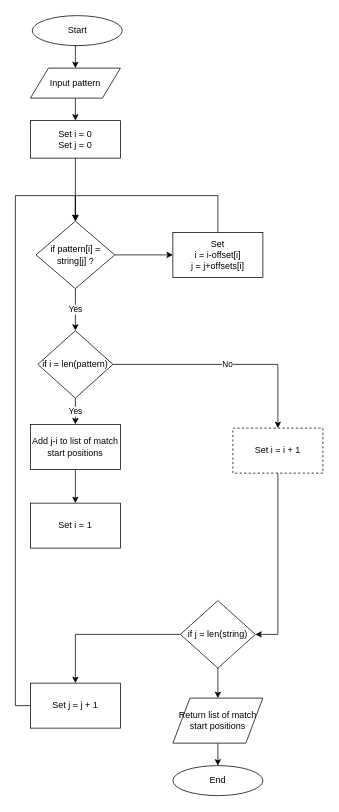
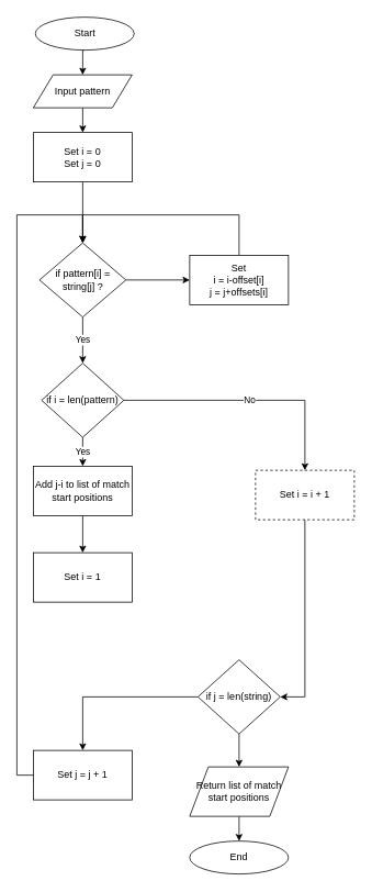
  <mxCell id="0" />
  <mxCell id="1" parent="0" />
  <mxCell id="2" style="edgeStyle=orthogonalEdgeStyle;rounded=0;orthogonalLoop=1;jettySize=auto;html=1;exitX=0.5;exitY=1;exitDx=0;exitDy=0;entryX=0.5;entryY=0;entryDx=0;entryDy=0;" edge="1" parent="1" source="3" target="6"><mxGeometry relative="1" as="geometry" /></mxCell>
  <mxCell id="3" value="&lt;div&gt;Start&lt;/div&gt;" style="ellipse;whiteSpace=wrap;html=1;" vertex="1" parent="1"><mxGeometry x="42.5" y="20" width="120" height="40" as="geometry" /></mxCell>
  <mxCell id="4" value="End" style="ellipse;whiteSpace=wrap;html=1;" vertex="1" parent="1"><mxGeometry x="230" y="1020" width="120" height="40" as="geometry" /></mxCell>
  <mxCell id="5" style="edgeStyle=orthogonalEdgeStyle;rounded=0;orthogonalLoop=1;jettySize=auto;html=1;exitX=0.5;exitY=1;exitDx=0;exitDy=0;entryX=0.5;entryY=0;entryDx=0;entryDy=0;" edge="1" parent="1" source="6" target="8"><mxGeometry relative="1" as="geometry" /></mxCell>
  <mxCell id="6" value="&lt;div&gt;Input pattern&lt;/div&gt;" style="shape=parallelogram;perimeter=parallelogramPerimeter;whiteSpace=wrap;html=1;" vertex="1" parent="1"><mxGeometry x="40" y="90" width="120" height="40" as="geometry" /></mxCell>
  <mxCell id="7" style="edgeStyle=orthogonalEdgeStyle;rounded=0;orthogonalLoop=1;jettySize=auto;html=1;exitX=0.5;exitY=1;exitDx=0;exitDy=0;entryX=0.5;entryY=0;entryDx=0;entryDy=0;" edge="1" parent="1" source="8" target="11"><mxGeometry relative="1" as="geometry" /></mxCell>
- <mxCell id="8" value="&lt;div&gt;Set i = 0&lt;/div&gt;&lt;div&gt;Set j = 0&lt;br&gt;&lt;/div&gt;" style="rounded=0;whiteSpace=wrap;html=1;" vertex="1" parent="1"><mxGeometry x="40" y="160" width="120" height="50" as="geometry" /></mxCell>
+ <mxCell id="8" value="&lt;div&gt;Set i = 0&lt;/div&gt;&lt;div&gt;Set j = 0&lt;br&gt;&lt;/div&gt;" style="rounded=0;whiteSpace=wrap;html=1;" vertex="1" parent="1"><mxGeometry x="40" y="160" width="120" height="60" as="geometry" /></mxCell>
  <mxCell id="9" value="Yes" style="edgeStyle=orthogonalEdgeStyle;rounded=0;orthogonalLoop=1;jettySize=auto;html=1;exitX=0.5;exitY=1;exitDx=0;exitDy=0;entryX=0.5;entryY=0;entryDx=0;entryDy=0;" edge="1" parent="1" source="11" target="14"><mxGeometry relative="1" as="geometry" /></mxCell>
  <mxCell id="10" style="edgeStyle=orthogonalEdgeStyle;rounded=0;orthogonalLoop=1;jettySize=auto;html=1;exitX=1;exitY=0.5;exitDx=0;exitDy=0;entryX=0;entryY=0.5;entryDx=0;entryDy=0;" edge="1" parent="1" source="11" target="16"><mxGeometry relative="1" as="geometry" /></mxCell>
  <mxCell id="11" value="if pattern[i] = string[j] ?" style="rhombus;whiteSpace=wrap;html=1;" vertex="1" parent="1"><mxGeometry x="47.5" y="294" width="105" height="90" as="geometry" /></mxCell>
  <mxCell id="12" value="Yes" style="edgeStyle=orthogonalEdgeStyle;rounded=0;orthogonalLoop=1;jettySize=auto;html=1;exitX=0.5;exitY=1;exitDx=0;exitDy=0;entryX=0.5;entryY=0;entryDx=0;entryDy=0;" edge="1" parent="1" source="14" target="18"><mxGeometry relative="1" as="geometry" /></mxCell>
  <mxCell id="13" value="No" style="edgeStyle=orthogonalEdgeStyle;rounded=0;orthogonalLoop=1;jettySize=auto;html=1;exitX=1;exitY=0.5;exitDx=0;exitDy=0;entryX=0.5;entryY=0;entryDx=0;entryDy=0;" edge="1" parent="1" source="14" target="24"><mxGeometry relative="1" as="geometry"><mxPoint x="260" y="610" as="targetPoint" /><Array as="points"><mxPoint x="370" y="485" /></Array></mxGeometry></mxCell>
  <mxCell id="14" value="if i = len(pattern)" style="rhombus;whiteSpace=wrap;html=1;" vertex="1" parent="1"><mxGeometry x="50" y="440" width="100" height="90" as="geometry" /></mxCell>
  <mxCell id="15" style="edgeStyle=orthogonalEdgeStyle;rounded=0;orthogonalLoop=1;jettySize=auto;html=1;exitX=0.5;exitY=0;exitDx=0;exitDy=0;entryX=0.5;entryY=0;entryDx=0;entryDy=0;" edge="1" parent="1" source="16" target="11"><mxGeometry relative="1" as="geometry"><Array as="points"><mxPoint x="290" y="260" /><mxPoint x="100" y="260" /></Array></mxGeometry></mxCell>
  <mxCell id="16" value="&lt;div&gt;Set&lt;/div&gt;&lt;div&gt;i = i-offset[i]&lt;/div&gt;&lt;div&gt;j = j+offsets[i]&lt;br&gt;&lt;/div&gt;" style="rounded=0;whiteSpace=wrap;html=1;" vertex="1" parent="1"><mxGeometry x="230" y="309" width="120" height="60" as="geometry" /></mxCell>
  <mxCell id="17" style="edgeStyle=orthogonalEdgeStyle;rounded=0;orthogonalLoop=1;jettySize=auto;html=1;exitX=0.5;exitY=1;exitDx=0;exitDy=0;entryX=0.5;entryY=0;entryDx=0;entryDy=0;" edge="1" parent="1" source="18" target="19"><mxGeometry relative="1" as="geometry" /></mxCell>
  <mxCell id="18" value="Add j-i to list of match start positions" style="rounded=0;whiteSpace=wrap;html=1;" vertex="1" parent="1"><mxGeometry x="40" y="565" width="120" height="60" as="geometry" /></mxCell>
  <mxCell id="19" value="Set i = 1" style="rounded=0;whiteSpace=wrap;html=1;" vertex="1" parent="1"><mxGeometry x="40" y="670" width="120" height="60" as="geometry" /></mxCell>
  <mxCell id="20" style="edgeStyle=orthogonalEdgeStyle;rounded=0;orthogonalLoop=1;jettySize=auto;html=1;exitX=0;exitY=0.5;exitDx=0;exitDy=0;entryX=0.5;entryY=0;entryDx=0;entryDy=0;" edge="1" parent="1" source="22" target="26"><mxGeometry relative="1" as="geometry" /></mxCell>
  <mxCell id="21" style="edgeStyle=orthogonalEdgeStyle;rounded=0;orthogonalLoop=1;jettySize=auto;html=1;exitX=0.5;exitY=1;exitDx=0;exitDy=0;entryX=0.5;entryY=0;entryDx=0;entryDy=0;" edge="1" parent="1" source="22" target="28"><mxGeometry relative="1" as="geometry" /></mxCell>
  <mxCell id="22" value="if j = len(string)" style="rhombus;whiteSpace=wrap;html=1;" vertex="1" parent="1"><mxGeometry x="240" y="800" width="100" height="90" as="geometry" /></mxCell>
  <mxCell id="23" style="edgeStyle=orthogonalEdgeStyle;rounded=0;orthogonalLoop=1;jettySize=auto;html=1;exitX=0.5;exitY=1;exitDx=0;exitDy=0;entryX=1;entryY=0.5;entryDx=0;entryDy=0;" edge="1" parent="1" source="24" target="22"><mxGeometry relative="1" as="geometry"><Array as="points"><mxPoint x="370" y="845" /></Array></mxGeometry></mxCell>
  <mxCell id="24" value="Set i = i + 1" style="rounded=0;whiteSpace=wrap;html=1;dashed=1;" vertex="1" parent="1"><mxGeometry x="310" y="570" width="120" height="60" as="geometry" /></mxCell>
  <mxCell id="25" style="edgeStyle=orthogonalEdgeStyle;rounded=0;orthogonalLoop=1;jettySize=auto;html=1;exitX=0;exitY=0.5;exitDx=0;exitDy=0;entryX=0.5;entryY=0;entryDx=0;entryDy=0;" edge="1" parent="1" source="26" target="11"><mxGeometry relative="1" as="geometry"><Array as="points"><mxPoint x="20" y="940" /><mxPoint x="20" y="260" /><mxPoint x="100" y="260" /></Array></mxGeometry></mxCell>
  <mxCell id="26" value="Set j = j + 1" style="rounded=0;whiteSpace=wrap;html=1;" vertex="1" parent="1"><mxGeometry x="40" y="910" width="120" height="60" as="geometry" /></mxCell>
  <mxCell id="27" style="edgeStyle=orthogonalEdgeStyle;rounded=0;orthogonalLoop=1;jettySize=auto;html=1;exitX=0.5;exitY=1;exitDx=0;exitDy=0;entryX=0.5;entryY=0;entryDx=0;entryDy=0;" edge="1" parent="1" source="28" target="4"><mxGeometry relative="1" as="geometry" /></mxCell>
  <mxCell id="28" value="Return list of match start positions" style="shape=parallelogram;perimeter=parallelogramPerimeter;whiteSpace=wrap;html=1;size=0.189;" vertex="1" parent="1"><mxGeometry x="230" y="930" width="120" height="60" as="geometry" /></mxCell>
